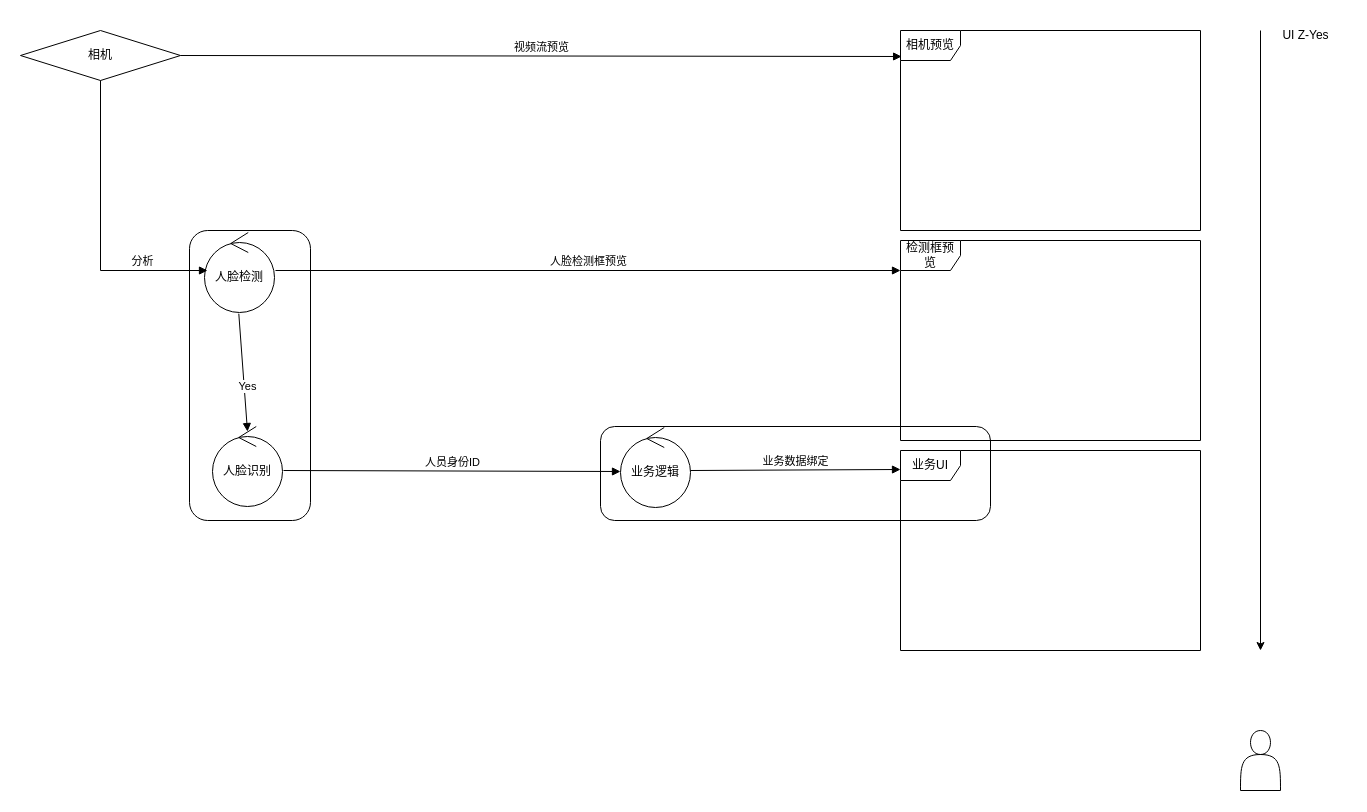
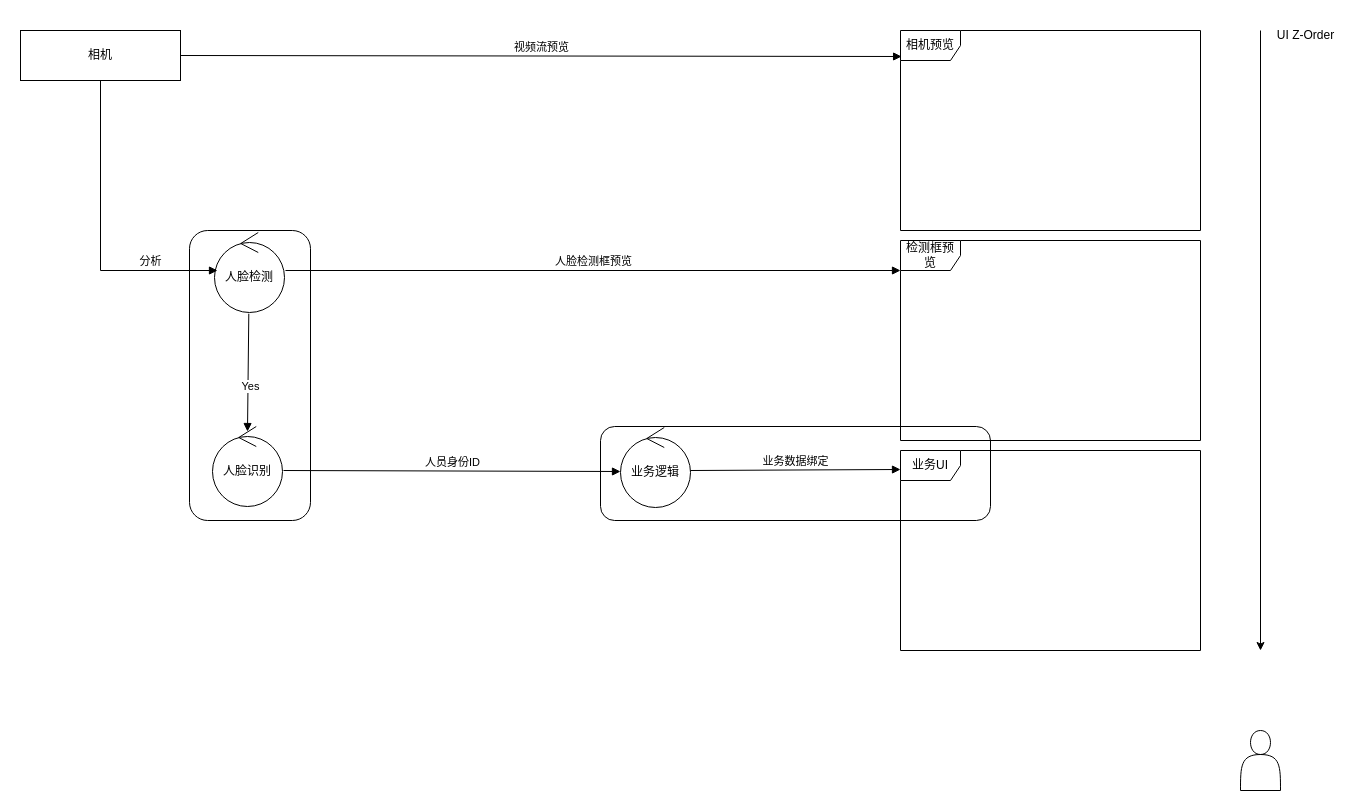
  <mxCell id="0" />
  <mxCell id="1" parent="0" />
  <mxCell id="2" value="" style="rounded=1;whiteSpace=wrap;html=1;" vertex="1" parent="1"><mxGeometry x="600" y="426" width="390" height="94" as="geometry" /></mxCell>
  <mxCell id="3" value="" style="rounded=1;whiteSpace=wrap;html=1;" vertex="1" parent="1"><mxGeometry x="189" y="230" width="121" height="290" as="geometry" /></mxCell>
  <mxCell id="4" value="相机预览" style="shape=umlFrame;whiteSpace=wrap;html=1;pointerEvents=0;" parent="1" vertex="1"><mxGeometry x="900" y="30" width="300" height="200" as="geometry" /></mxCell>
- <mxCell id="5" value="相机" style="rhombus;html=1;whiteSpace=wrap;" parent="1" vertex="1"><mxGeometry x="20" y="30" width="160" height="50" as="geometry" /></mxCell>
- <mxCell id="6" value="人脸检测" style="ellipse;shape=umlControl;whiteSpace=wrap;html=1;" parent="1" vertex="1"><mxGeometry x="204" y="232" width="70" height="80" as="geometry" /></mxCell>
+ <mxCell id="5" value="相机" style="html=1;whiteSpace=wrap;" parent="1" vertex="1"><mxGeometry x="20" y="30" width="160" height="50" as="geometry" /></mxCell>
+ <mxCell id="6" value="人脸检测" style="ellipse;shape=umlControl;whiteSpace=wrap;html=1;" parent="1" vertex="1"><mxGeometry x="214" y="232" width="70" height="80" as="geometry" /></mxCell>
  <mxCell id="7" value="人脸检测框预览" style="html=1;verticalAlign=bottom;endArrow=block;curved=0;rounded=0;entryX=0;entryY=0.15;entryDx=0;entryDy=0;entryPerimeter=0;exitX=1.014;exitY=0.475;exitDx=0;exitDy=0;exitPerimeter=0;" parent="1" source="6" target="8" edge="1"><mxGeometry width="80" relative="1" as="geometry"><mxPoint x="284" y="351" as="sourcePoint" /><mxPoint x="364" y="351" as="targetPoint" /></mxGeometry></mxCell>
  <mxCell id="8" value="检测框预览" style="shape=umlFrame;whiteSpace=wrap;html=1;pointerEvents=0;" parent="1" vertex="1"><mxGeometry x="900" y="240" width="300" height="200" as="geometry" /></mxCell>
  <mxCell id="9" value="人脸识别" style="ellipse;shape=umlControl;whiteSpace=wrap;html=1;" parent="1" vertex="1"><mxGeometry x="212" y="426" width="70" height="80" as="geometry" /></mxCell>
  <mxCell id="10" value="业务UI" style="shape=umlFrame;whiteSpace=wrap;html=1;pointerEvents=0;" parent="1" vertex="1"><mxGeometry x="900" y="450" width="300" height="200" as="geometry" /></mxCell>
  <mxCell id="11" value="分析" style="html=1;verticalAlign=bottom;endArrow=block;curved=0;rounded=0;exitX=0.5;exitY=1;exitDx=0;exitDy=0;entryX=0.043;entryY=0.475;entryDx=0;entryDy=0;entryPerimeter=0;" parent="1" source="5" target="6" edge="1"><mxGeometry x="0.564" width="80" relative="1" as="geometry"><mxPoint x="280" y="390" as="sourcePoint" /><mxPoint x="210" y="270" as="targetPoint" /><Array as="points"><mxPoint x="100" y="270" /></Array><mxPoint as="offset" /></mxGeometry></mxCell>
  <mxCell id="12" value="视频流预览" style="html=1;verticalAlign=bottom;endArrow=block;curved=0;rounded=0;entryX=0.007;entryY=0.13;entryDx=0;entryDy=0;entryPerimeter=0;exitX=1;exitY=0.5;exitDx=0;exitDy=0;" parent="1" edge="1" source="5"><mxGeometry width="80" relative="1" as="geometry"><mxPoint x="179" y="55" as="sourcePoint" /><mxPoint x="901.1" y="56" as="targetPoint" /></mxGeometry></mxCell>
  <mxCell id="13" value="人员身份ID" style="html=1;verticalAlign=bottom;endArrow=block;curved=0;rounded=0;entryX=0;entryY=0.55;entryDx=0;entryDy=0;entryPerimeter=0;" parent="1" target="18" edge="1"><mxGeometry width="80" relative="1" as="geometry"><mxPoint x="283" y="470" as="sourcePoint" /><mxPoint x="610" y="470" as="targetPoint" /></mxGeometry></mxCell>
  <mxCell id="14" value="Yes" style="html=1;verticalAlign=bottom;endArrow=block;curved=0;rounded=0;entryX=0.5;entryY=0.063;entryDx=0;entryDy=0;entryPerimeter=0;exitX=0.49;exitY=1.015;exitDx=0;exitDy=0;exitPerimeter=0;" parent="1" source="6" target="9" edge="1"><mxGeometry x="0.384" y="3" width="80" relative="1" as="geometry"><mxPoint x="247" y="340" as="sourcePoint" /><mxPoint x="300" y="410" as="targetPoint" /><Array as="points" /><mxPoint as="offset" /></mxGeometry></mxCell>
  <mxCell id="15" value="" style="endArrow=classic;html=1;rounded=0;" parent="1" edge="1"><mxGeometry width="50" height="50" relative="1" as="geometry"><mxPoint x="1260" y="30" as="sourcePoint" /><mxPoint x="1260" y="650" as="targetPoint" /></mxGeometry></mxCell>
  <mxCell id="16" value="" style="shape=actor;whiteSpace=wrap;html=1;" parent="1" vertex="1"><mxGeometry x="1240" y="730" width="40" height="60" as="geometry" /></mxCell>
- <mxCell id="17" value="UI Z-Yes" style="text;html=1;align=center;verticalAlign=middle;resizable=0;points=[];autosize=1;strokeColor=none;fillColor=none;" parent="1" vertex="1"><mxGeometry x="1265" y="20" width="80" height="30" as="geometry" /></mxCell>
+ <mxCell id="17" value="UI Z-Order" style="text;html=1;align=center;verticalAlign=middle;resizable=0;points=[];autosize=1;strokeColor=none;fillColor=none;" parent="1" vertex="1"><mxGeometry x="1265" y="20" width="80" height="30" as="geometry" /></mxCell>
  <mxCell id="18" value="业务逻辑" style="ellipse;shape=umlControl;whiteSpace=wrap;html=1;" vertex="1" parent="1"><mxGeometry x="620" y="427" width="70" height="80" as="geometry" /></mxCell>
  <mxCell id="19" value="业务数据绑定" style="html=1;verticalAlign=bottom;endArrow=block;curved=0;rounded=0;entryX=0;entryY=0.095;entryDx=0;entryDy=0;entryPerimeter=0;" edge="1" parent="1" target="10"><mxGeometry width="80" relative="1" as="geometry"><mxPoint x="690" y="470" as="sourcePoint" /><mxPoint x="770" y="470" as="targetPoint" /></mxGeometry></mxCell>
